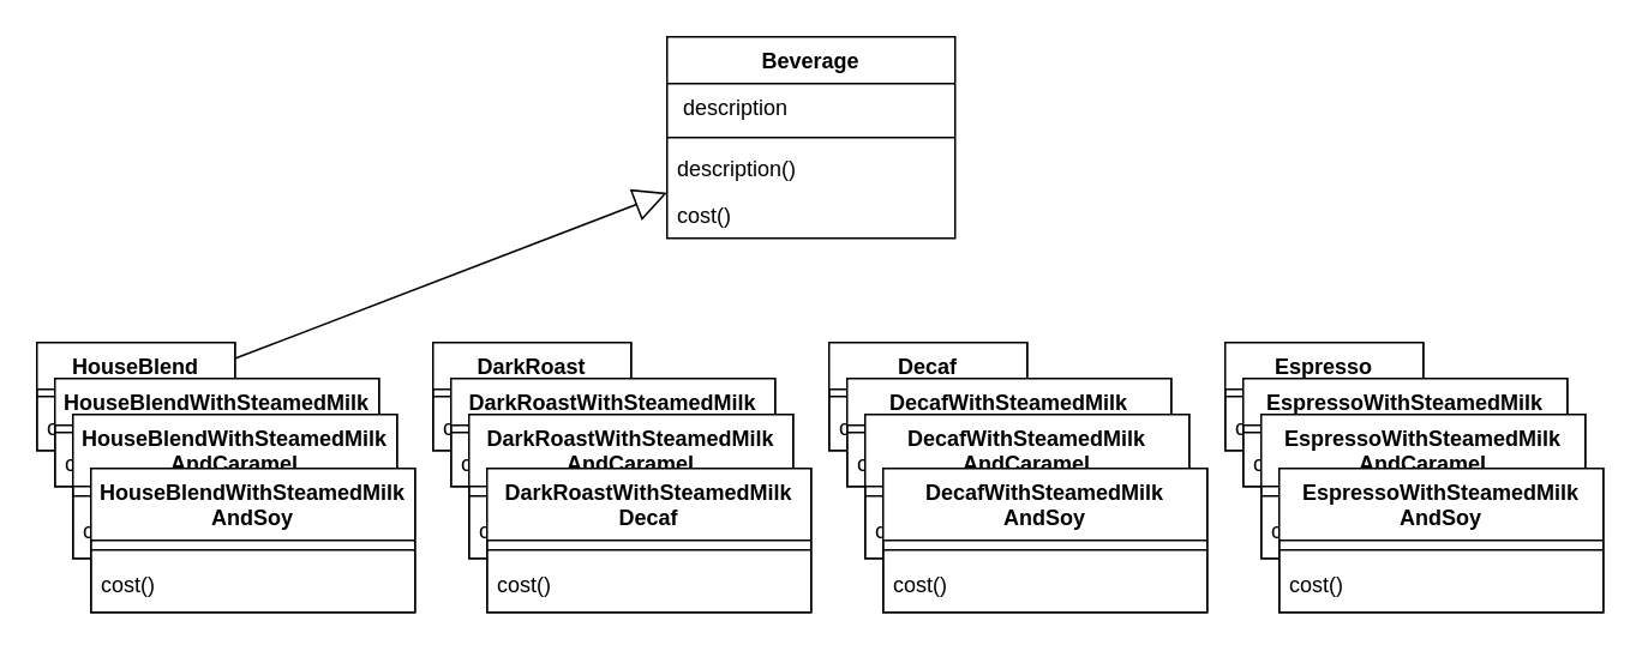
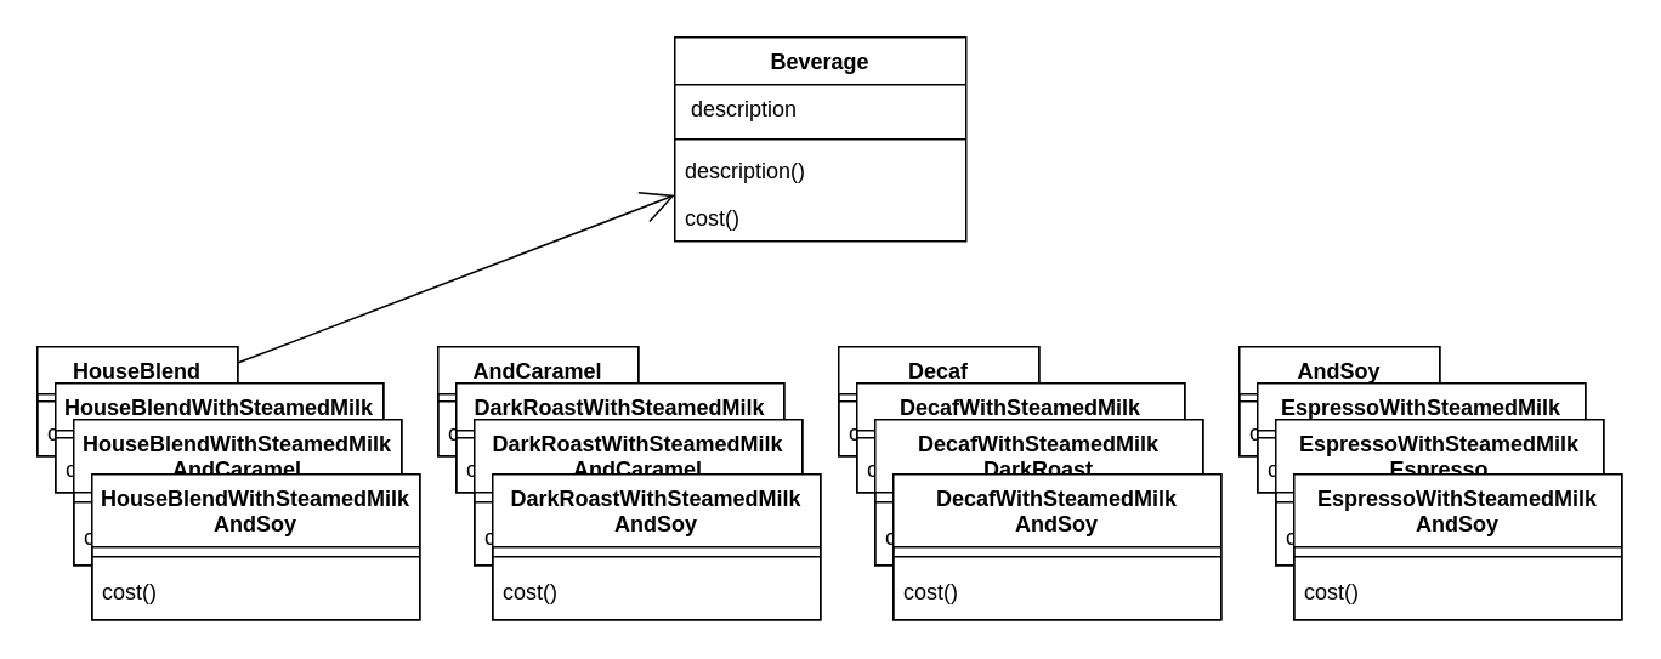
  <mxCell id="0" />
  <mxCell id="1" parent="0" />
  <mxCell id="2" value="Beverage" style="swimlane;fontStyle=1;align=center;verticalAlign=top;childLayout=stackLayout;horizontal=1;startSize=26;horizontalStack=0;resizeParent=1;resizeParentMax=0;resizeLast=0;collapsible=1;marginBottom=0;whiteSpace=wrap;html=1;" vertex="1" parent="1"><mxGeometry x="370" y="20" width="160" height="112" as="geometry" /></mxCell>
  <mxCell id="3" value="&amp;nbsp;description" style="text;strokeColor=none;fillColor=none;align=left;verticalAlign=top;spacingLeft=4;spacingRight=4;overflow=hidden;rotatable=0;points=[[0,0.5],[1,0.5]];portConstraint=eastwest;whiteSpace=wrap;html=1;" vertex="1" parent="2"><mxGeometry y="26" width="160" height="26" as="geometry" /></mxCell>
  <mxCell id="4" value="" style="line;strokeWidth=1;fillColor=none;align=left;verticalAlign=middle;spacingTop=-1;spacingLeft=3;spacingRight=3;rotatable=0;labelPosition=right;points=[];portConstraint=eastwest;strokeColor=inherit;" vertex="1" parent="2"><mxGeometry y="52" width="160" height="8" as="geometry" /></mxCell>
  <mxCell id="5" value="description()" style="text;strokeColor=none;fillColor=none;align=left;verticalAlign=top;spacingLeft=4;spacingRight=4;overflow=hidden;rotatable=0;points=[[0,0.5],[1,0.5]];portConstraint=eastwest;whiteSpace=wrap;html=1;" vertex="1" parent="2"><mxGeometry y="60" width="160" height="26" as="geometry" /></mxCell>
  <mxCell id="6" value="cost()" style="text;strokeColor=none;fillColor=none;align=left;verticalAlign=top;spacingLeft=4;spacingRight=4;overflow=hidden;rotatable=0;points=[[0,0.5],[1,0.5]];portConstraint=eastwest;whiteSpace=wrap;html=1;" vertex="1" parent="2"><mxGeometry y="86" width="160" height="26" as="geometry" /></mxCell>
- <mxCell id="7" value="" style="endArrow=block;endSize=16;endFill=0;html=1;rounded=0;" edge="1" parent="1" source="10" target="2"><mxGeometry width="160" relative="1" as="geometry"><mxPoint x="470" y="168" as="sourcePoint" /><mxPoint x="390" y="160" as="targetPoint" /></mxGeometry></mxCell>
+ <mxCell id="7" value="" style="endArrow=open;endSize=16;endFill=0;html=1;rounded=0;" edge="1" parent="1" source="10" target="2"><mxGeometry width="160" relative="1" as="geometry"><mxPoint x="470" y="168" as="sourcePoint" /><mxPoint x="390" y="160" as="targetPoint" /></mxGeometry></mxCell>
  <mxCell id="8" value="" style="group" vertex="1" connectable="0" parent="1"><mxGeometry y="190" width="110" height="60" as="geometry" x="20" /></mxCell>
  <mxCell id="9" value="" style="rounded=0;whiteSpace=wrap;html=1;" vertex="1" parent="8"><mxGeometry width="110" height="60" as="geometry" /></mxCell>
  <mxCell id="10" value="HouseBlend" style="swimlane;fontStyle=1;align=center;verticalAlign=top;childLayout=stackLayout;horizontal=1;startSize=26;horizontalStack=0;resizeParent=1;resizeParentMax=0;resizeLast=0;collapsible=1;marginBottom=0;whiteSpace=wrap;html=1;" vertex="1" parent="8"><mxGeometry width="110" height="60" as="geometry" /></mxCell>
  <mxCell id="11" value="" style="line;strokeWidth=1;fillColor=none;align=left;verticalAlign=middle;spacingTop=-1;spacingLeft=3;spacingRight=3;rotatable=0;labelPosition=right;points=[];portConstraint=eastwest;strokeColor=inherit;" vertex="1" parent="10"><mxGeometry y="26" width="110" height="8" as="geometry" /></mxCell>
  <mxCell id="12" value="cost()" style="text;strokeColor=none;fillColor=none;align=left;verticalAlign=top;spacingLeft=4;spacingRight=4;overflow=hidden;rotatable=0;points=[[0,0.5],[1,0.5]];portConstraint=eastwest;whiteSpace=wrap;html=1;" vertex="1" parent="10"><mxGeometry y="34" width="110" height="26" as="geometry" /></mxCell>
  <mxCell id="13" value="" style="group" vertex="1" connectable="0" parent="1"><mxGeometry x="240" y="190" width="110" height="60" as="geometry" /></mxCell>
  <mxCell id="14" value="" style="rounded=0;whiteSpace=wrap;html=1;" vertex="1" parent="13"><mxGeometry width="110" height="60" as="geometry" /></mxCell>
- <mxCell id="15" value="DarkRoast" style="swimlane;fontStyle=1;align=center;verticalAlign=top;childLayout=stackLayout;horizontal=1;startSize=26;horizontalStack=0;resizeParent=1;resizeParentMax=0;resizeLast=0;collapsible=1;marginBottom=0;whiteSpace=wrap;html=1;" vertex="1" parent="13"><mxGeometry width="110" height="60" as="geometry" /></mxCell>
+ <mxCell id="15" value="AndCaramel" style="swimlane;fontStyle=1;align=center;verticalAlign=top;childLayout=stackLayout;horizontal=1;startSize=26;horizontalStack=0;resizeParent=1;resizeParentMax=0;resizeLast=0;collapsible=1;marginBottom=0;whiteSpace=wrap;html=1;" vertex="1" parent="13"><mxGeometry width="110" height="60" as="geometry" /></mxCell>
  <mxCell id="16" value="" style="line;strokeWidth=1;fillColor=none;align=left;verticalAlign=middle;spacingTop=-1;spacingLeft=3;spacingRight=3;rotatable=0;labelPosition=right;points=[];portConstraint=eastwest;strokeColor=inherit;" vertex="1" parent="15"><mxGeometry y="26" width="110" height="8" as="geometry" /></mxCell>
  <mxCell id="17" value="cost()" style="text;strokeColor=none;fillColor=none;align=left;verticalAlign=top;spacingLeft=4;spacingRight=4;overflow=hidden;rotatable=0;points=[[0,0.5],[1,0.5]];portConstraint=eastwest;whiteSpace=wrap;html=1;" vertex="1" parent="15"><mxGeometry y="34" width="110" height="26" as="geometry" /></mxCell>
  <mxCell id="18" value="" style="group" vertex="1" connectable="0" parent="1"><mxGeometry x="460" y="190" width="110" height="60" as="geometry" /></mxCell>
  <mxCell id="19" value="" style="rounded=0;whiteSpace=wrap;html=1;" vertex="1" parent="18"><mxGeometry width="110" height="60" as="geometry" /></mxCell>
  <mxCell id="20" value="Decaf" style="swimlane;fontStyle=1;align=center;verticalAlign=top;childLayout=stackLayout;horizontal=1;startSize=26;horizontalStack=0;resizeParent=1;resizeParentMax=0;resizeLast=0;collapsible=1;marginBottom=0;whiteSpace=wrap;html=1;" vertex="1" parent="18"><mxGeometry width="110" height="60" as="geometry" /></mxCell>
  <mxCell id="21" value="" style="line;strokeWidth=1;fillColor=none;align=left;verticalAlign=middle;spacingTop=-1;spacingLeft=3;spacingRight=3;rotatable=0;labelPosition=right;points=[];portConstraint=eastwest;strokeColor=inherit;" vertex="1" parent="20"><mxGeometry y="26" width="110" height="8" as="geometry" /></mxCell>
  <mxCell id="22" value="cost()" style="text;strokeColor=none;fillColor=none;align=left;verticalAlign=top;spacingLeft=4;spacingRight=4;overflow=hidden;rotatable=0;points=[[0,0.5],[1,0.5]];portConstraint=eastwest;whiteSpace=wrap;html=1;" vertex="1" parent="20"><mxGeometry y="34" width="110" height="26" as="geometry" /></mxCell>
  <mxCell id="23" value="" style="group" vertex="1" connectable="0" parent="1"><mxGeometry x="680" y="190" width="110" height="60" as="geometry" /></mxCell>
  <mxCell id="24" value="" style="rounded=0;whiteSpace=wrap;html=1;" vertex="1" parent="23"><mxGeometry width="110" height="60" as="geometry" /></mxCell>
- <mxCell id="25" value="Espresso" style="swimlane;fontStyle=1;align=center;verticalAlign=top;childLayout=stackLayout;horizontal=1;startSize=26;horizontalStack=0;resizeParent=1;resizeParentMax=0;resizeLast=0;collapsible=1;marginBottom=0;whiteSpace=wrap;html=1;" vertex="1" parent="23"><mxGeometry width="110" height="60" as="geometry" /></mxCell>
+ <mxCell id="25" value="AndSoy" style="swimlane;fontStyle=1;align=center;verticalAlign=top;childLayout=stackLayout;horizontal=1;startSize=26;horizontalStack=0;resizeParent=1;resizeParentMax=0;resizeLast=0;collapsible=1;marginBottom=0;whiteSpace=wrap;html=1;" vertex="1" parent="23"><mxGeometry width="110" height="60" as="geometry" /></mxCell>
  <mxCell id="26" value="" style="line;strokeWidth=1;fillColor=none;align=left;verticalAlign=middle;spacingTop=-1;spacingLeft=3;spacingRight=3;rotatable=0;labelPosition=right;points=[];portConstraint=eastwest;strokeColor=inherit;" vertex="1" parent="25"><mxGeometry y="26" width="110" height="8" as="geometry" /></mxCell>
  <mxCell id="27" value="cost()" style="text;strokeColor=none;fillColor=none;align=left;verticalAlign=top;spacingLeft=4;spacingRight=4;overflow=hidden;rotatable=0;points=[[0,0.5],[1,0.5]];portConstraint=eastwest;whiteSpace=wrap;html=1;" vertex="1" parent="25"><mxGeometry y="34" width="110" height="26" as="geometry" /></mxCell>
  <mxCell id="28" value="" style="group" vertex="1" connectable="0" parent="1"><mxGeometry x="30" y="210" width="180" height="60" as="geometry" /></mxCell>
  <mxCell id="29" value="" style="rounded=0;whiteSpace=wrap;html=1;" vertex="1" parent="28"><mxGeometry width="180" height="60" as="geometry" /></mxCell>
  <mxCell id="30" value="HouseBlendWithSteamedMilk" style="swimlane;fontStyle=1;align=center;verticalAlign=top;childLayout=stackLayout;horizontal=1;startSize=26;horizontalStack=0;resizeParent=1;resizeParentMax=0;resizeLast=0;collapsible=1;marginBottom=0;whiteSpace=wrap;html=1;" vertex="1" parent="28"><mxGeometry width="180" height="60" as="geometry" /></mxCell>
  <mxCell id="31" value="" style="line;strokeWidth=1;fillColor=none;align=left;verticalAlign=middle;spacingTop=-1;spacingLeft=3;spacingRight=3;rotatable=0;labelPosition=right;points=[];portConstraint=eastwest;strokeColor=inherit;" vertex="1" parent="30"><mxGeometry y="26" width="180" height="8" as="geometry" /></mxCell>
  <mxCell id="32" value="cost()" style="text;strokeColor=none;fillColor=none;align=left;verticalAlign=top;spacingLeft=4;spacingRight=4;overflow=hidden;rotatable=0;points=[[0,0.5],[1,0.5]];portConstraint=eastwest;whiteSpace=wrap;html=1;" vertex="1" parent="30"><mxGeometry y="34" width="180" height="26" as="geometry" /></mxCell>
  <mxCell id="33" value="" style="group" vertex="1" connectable="0" parent="1"><mxGeometry x="40" y="230" width="180" height="80" as="geometry" /></mxCell>
  <mxCell id="34" value="" style="rounded=0;whiteSpace=wrap;html=1;" vertex="1" parent="33"><mxGeometry width="180" height="80" as="geometry" /></mxCell>
  <mxCell id="35" value="HouseBlendWithSteamedMilk&lt;br&gt;AndCaramel" style="swimlane;fontStyle=1;align=center;verticalAlign=top;childLayout=stackLayout;horizontal=1;startSize=40;horizontalStack=0;resizeParent=1;resizeParentMax=0;resizeLast=0;collapsible=1;marginBottom=0;whiteSpace=wrap;html=1;" vertex="1" parent="33"><mxGeometry width="180" height="79.997" as="geometry" /></mxCell>
  <mxCell id="36" value="" style="line;strokeWidth=1;fillColor=none;align=left;verticalAlign=middle;spacingTop=-1;spacingLeft=3;spacingRight=3;rotatable=0;labelPosition=right;points=[];portConstraint=eastwest;strokeColor=inherit;" vertex="1" parent="35"><mxGeometry y="40" width="180" height="10.667" as="geometry" /></mxCell>
  <mxCell id="37" value="cost()" style="text;strokeColor=none;fillColor=none;align=left;verticalAlign=top;spacingLeft=4;spacingRight=4;overflow=hidden;rotatable=0;points=[[0,0.5],[1,0.5]];portConstraint=eastwest;whiteSpace=wrap;html=1;" vertex="1" parent="35"><mxGeometry y="50.667" width="180" height="29.33" as="geometry" /></mxCell>
  <mxCell id="38" value="" style="group" vertex="1" connectable="0" parent="1"><mxGeometry x="50" y="260" width="180" height="80" as="geometry" /></mxCell>
  <mxCell id="39" value="" style="rounded=0;whiteSpace=wrap;html=1;" vertex="1" parent="38"><mxGeometry width="180" height="80" as="geometry" /></mxCell>
  <mxCell id="40" value="HouseBlendWithSteamedMilk&lt;br&gt;AndSoy" style="swimlane;fontStyle=1;align=center;verticalAlign=top;childLayout=stackLayout;horizontal=1;startSize=40;horizontalStack=0;resizeParent=1;resizeParentMax=0;resizeLast=0;collapsible=1;marginBottom=0;whiteSpace=wrap;html=1;" vertex="1" parent="38"><mxGeometry width="180" height="79.997" as="geometry" /></mxCell>
  <mxCell id="41" value="" style="line;strokeWidth=1;fillColor=none;align=left;verticalAlign=middle;spacingTop=-1;spacingLeft=3;spacingRight=3;rotatable=0;labelPosition=right;points=[];portConstraint=eastwest;strokeColor=inherit;" vertex="1" parent="40"><mxGeometry y="40" width="180" height="10.667" as="geometry" /></mxCell>
  <mxCell id="42" value="cost()" style="text;strokeColor=none;fillColor=none;align=left;verticalAlign=top;spacingLeft=4;spacingRight=4;overflow=hidden;rotatable=0;points=[[0,0.5],[1,0.5]];portConstraint=eastwest;whiteSpace=wrap;html=1;" vertex="1" parent="40"><mxGeometry y="50.667" width="180" height="29.33" as="geometry" /></mxCell>
  <mxCell id="43" value="" style="group" vertex="1" connectable="0" parent="1"><mxGeometry x="250" y="210" width="180" height="60" as="geometry" /></mxCell>
  <mxCell id="44" value="" style="rounded=0;whiteSpace=wrap;html=1;" vertex="1" parent="43"><mxGeometry width="180" height="60" as="geometry" /></mxCell>
  <mxCell id="45" value="DarkRoastWithSteamedMilk" style="swimlane;fontStyle=1;align=center;verticalAlign=top;childLayout=stackLayout;horizontal=1;startSize=26;horizontalStack=0;resizeParent=1;resizeParentMax=0;resizeLast=0;collapsible=1;marginBottom=0;whiteSpace=wrap;html=1;" vertex="1" parent="43"><mxGeometry width="180" height="60" as="geometry" /></mxCell>
  <mxCell id="46" value="" style="line;strokeWidth=1;fillColor=none;align=left;verticalAlign=middle;spacingTop=-1;spacingLeft=3;spacingRight=3;rotatable=0;labelPosition=right;points=[];portConstraint=eastwest;strokeColor=inherit;" vertex="1" parent="45"><mxGeometry y="26" width="180" height="8" as="geometry" /></mxCell>
  <mxCell id="47" value="cost()" style="text;strokeColor=none;fillColor=none;align=left;verticalAlign=top;spacingLeft=4;spacingRight=4;overflow=hidden;rotatable=0;points=[[0,0.5],[1,0.5]];portConstraint=eastwest;whiteSpace=wrap;html=1;" vertex="1" parent="45"><mxGeometry y="34" width="180" height="26" as="geometry" /></mxCell>
  <mxCell id="48" value="" style="group" vertex="1" connectable="0" parent="1"><mxGeometry x="260" y="230" width="180" height="80" as="geometry" /></mxCell>
  <mxCell id="49" value="" style="rounded=0;whiteSpace=wrap;html=1;" vertex="1" parent="48"><mxGeometry width="180" height="80" as="geometry" /></mxCell>
  <mxCell id="50" value="DarkRoastWithSteamedMilk&lt;br&gt;AndCaramel" style="swimlane;fontStyle=1;align=center;verticalAlign=top;childLayout=stackLayout;horizontal=1;startSize=40;horizontalStack=0;resizeParent=1;resizeParentMax=0;resizeLast=0;collapsible=1;marginBottom=0;whiteSpace=wrap;html=1;" vertex="1" parent="48"><mxGeometry width="180" height="79.997" as="geometry" /></mxCell>
  <mxCell id="51" value="" style="line;strokeWidth=1;fillColor=none;align=left;verticalAlign=middle;spacingTop=-1;spacingLeft=3;spacingRight=3;rotatable=0;labelPosition=right;points=[];portConstraint=eastwest;strokeColor=inherit;" vertex="1" parent="50"><mxGeometry y="40" width="180" height="10.667" as="geometry" /></mxCell>
  <mxCell id="52" value="cost()" style="text;strokeColor=none;fillColor=none;align=left;verticalAlign=top;spacingLeft=4;spacingRight=4;overflow=hidden;rotatable=0;points=[[0,0.5],[1,0.5]];portConstraint=eastwest;whiteSpace=wrap;html=1;" vertex="1" parent="50"><mxGeometry y="50.667" width="180" height="29.33" as="geometry" /></mxCell>
  <mxCell id="53" value="" style="group" vertex="1" connectable="0" parent="1"><mxGeometry x="270" y="260" width="180" height="80" as="geometry" /></mxCell>
  <mxCell id="54" value="" style="rounded=0;whiteSpace=wrap;html=1;" vertex="1" parent="53"><mxGeometry width="180" height="80" as="geometry" /></mxCell>
- <mxCell id="55" value="DarkRoastWithSteamedMilk&lt;br&gt;Decaf" style="swimlane;fontStyle=1;align=center;verticalAlign=top;childLayout=stackLayout;horizontal=1;startSize=40;horizontalStack=0;resizeParent=1;resizeParentMax=0;resizeLast=0;collapsible=1;marginBottom=0;whiteSpace=wrap;html=1;" vertex="1" parent="53"><mxGeometry width="180" height="79.997" as="geometry" /></mxCell>
+ <mxCell id="55" value="DarkRoastWithSteamedMilk&lt;br&gt;AndSoy" style="swimlane;fontStyle=1;align=center;verticalAlign=top;childLayout=stackLayout;horizontal=1;startSize=40;horizontalStack=0;resizeParent=1;resizeParentMax=0;resizeLast=0;collapsible=1;marginBottom=0;whiteSpace=wrap;html=1;" vertex="1" parent="53"><mxGeometry width="180" height="79.997" as="geometry" /></mxCell>
  <mxCell id="56" value="" style="line;strokeWidth=1;fillColor=none;align=left;verticalAlign=middle;spacingTop=-1;spacingLeft=3;spacingRight=3;rotatable=0;labelPosition=right;points=[];portConstraint=eastwest;strokeColor=inherit;" vertex="1" parent="55"><mxGeometry y="40" width="180" height="10.667" as="geometry" /></mxCell>
  <mxCell id="57" value="cost()" style="text;strokeColor=none;fillColor=none;align=left;verticalAlign=top;spacingLeft=4;spacingRight=4;overflow=hidden;rotatable=0;points=[[0,0.5],[1,0.5]];portConstraint=eastwest;whiteSpace=wrap;html=1;" vertex="1" parent="55"><mxGeometry y="50.667" width="180" height="29.33" as="geometry" /></mxCell>
  <mxCell id="58" value="" style="group" vertex="1" connectable="0" parent="1"><mxGeometry x="470" y="210" width="180" height="60" as="geometry" /></mxCell>
  <mxCell id="59" value="" style="rounded=0;whiteSpace=wrap;html=1;" vertex="1" parent="58"><mxGeometry width="180" height="60" as="geometry" /></mxCell>
  <mxCell id="60" value="DecafWithSteamedMilk" style="swimlane;fontStyle=1;align=center;verticalAlign=top;childLayout=stackLayout;horizontal=1;startSize=26;horizontalStack=0;resizeParent=1;resizeParentMax=0;resizeLast=0;collapsible=1;marginBottom=0;whiteSpace=wrap;html=1;" vertex="1" parent="58"><mxGeometry width="180" height="60" as="geometry" /></mxCell>
  <mxCell id="61" value="" style="line;strokeWidth=1;fillColor=none;align=left;verticalAlign=middle;spacingTop=-1;spacingLeft=3;spacingRight=3;rotatable=0;labelPosition=right;points=[];portConstraint=eastwest;strokeColor=inherit;" vertex="1" parent="60"><mxGeometry y="26" width="180" height="8" as="geometry" /></mxCell>
  <mxCell id="62" value="cost()" style="text;strokeColor=none;fillColor=none;align=left;verticalAlign=top;spacingLeft=4;spacingRight=4;overflow=hidden;rotatable=0;points=[[0,0.5],[1,0.5]];portConstraint=eastwest;whiteSpace=wrap;html=1;" vertex="1" parent="60"><mxGeometry y="34" width="180" height="26" as="geometry" /></mxCell>
  <mxCell id="63" value="" style="group" vertex="1" connectable="0" parent="1"><mxGeometry x="480" y="230" width="180" height="80" as="geometry" /></mxCell>
  <mxCell id="64" value="" style="rounded=0;whiteSpace=wrap;html=1;" vertex="1" parent="63"><mxGeometry width="180" height="80" as="geometry" /></mxCell>
- <mxCell id="65" value="DecafWithSteamedMilk&lt;br&gt;AndCaramel" style="swimlane;fontStyle=1;align=center;verticalAlign=top;childLayout=stackLayout;horizontal=1;startSize=40;horizontalStack=0;resizeParent=1;resizeParentMax=0;resizeLast=0;collapsible=1;marginBottom=0;whiteSpace=wrap;html=1;" vertex="1" parent="63"><mxGeometry width="180" height="79.997" as="geometry" /></mxCell>
+ <mxCell id="65" value="DecafWithSteamedMilk&lt;br&gt;DarkRoast" style="swimlane;fontStyle=1;align=center;verticalAlign=top;childLayout=stackLayout;horizontal=1;startSize=40;horizontalStack=0;resizeParent=1;resizeParentMax=0;resizeLast=0;collapsible=1;marginBottom=0;whiteSpace=wrap;html=1;" vertex="1" parent="63"><mxGeometry width="180" height="79.997" as="geometry" /></mxCell>
  <mxCell id="66" value="" style="line;strokeWidth=1;fillColor=none;align=left;verticalAlign=middle;spacingTop=-1;spacingLeft=3;spacingRight=3;rotatable=0;labelPosition=right;points=[];portConstraint=eastwest;strokeColor=inherit;" vertex="1" parent="65"><mxGeometry y="40" width="180" height="10.667" as="geometry" /></mxCell>
  <mxCell id="67" value="cost()" style="text;strokeColor=none;fillColor=none;align=left;verticalAlign=top;spacingLeft=4;spacingRight=4;overflow=hidden;rotatable=0;points=[[0,0.5],[1,0.5]];portConstraint=eastwest;whiteSpace=wrap;html=1;" vertex="1" parent="65"><mxGeometry y="50.667" width="180" height="29.33" as="geometry" /></mxCell>
  <mxCell id="68" value="" style="group" vertex="1" connectable="0" parent="1"><mxGeometry x="490" y="260" width="180" height="80" as="geometry" /></mxCell>
  <mxCell id="69" value="" style="rounded=0;whiteSpace=wrap;html=1;" vertex="1" parent="68"><mxGeometry width="180" height="80" as="geometry" /></mxCell>
  <mxCell id="70" value="DecafWithSteamedMilk&lt;br&gt;AndSoy" style="swimlane;fontStyle=1;align=center;verticalAlign=top;childLayout=stackLayout;horizontal=1;startSize=40;horizontalStack=0;resizeParent=1;resizeParentMax=0;resizeLast=0;collapsible=1;marginBottom=0;whiteSpace=wrap;html=1;" vertex="1" parent="68"><mxGeometry width="180" height="79.997" as="geometry" /></mxCell>
  <mxCell id="71" value="" style="line;strokeWidth=1;fillColor=none;align=left;verticalAlign=middle;spacingTop=-1;spacingLeft=3;spacingRight=3;rotatable=0;labelPosition=right;points=[];portConstraint=eastwest;strokeColor=inherit;" vertex="1" parent="70"><mxGeometry y="40" width="180" height="10.667" as="geometry" /></mxCell>
  <mxCell id="72" value="cost()" style="text;strokeColor=none;fillColor=none;align=left;verticalAlign=top;spacingLeft=4;spacingRight=4;overflow=hidden;rotatable=0;points=[[0,0.5],[1,0.5]];portConstraint=eastwest;whiteSpace=wrap;html=1;" vertex="1" parent="70"><mxGeometry y="50.667" width="180" height="29.33" as="geometry" /></mxCell>
  <mxCell id="73" value="" style="group" vertex="1" connectable="0" parent="1"><mxGeometry x="690" y="210" width="180" height="60" as="geometry" /></mxCell>
  <mxCell id="74" value="" style="rounded=0;whiteSpace=wrap;html=1;" vertex="1" parent="73"><mxGeometry width="180" height="60" as="geometry" /></mxCell>
  <mxCell id="75" value="EspressoWithSteamedMilk" style="swimlane;fontStyle=1;align=center;verticalAlign=top;childLayout=stackLayout;horizontal=1;startSize=26;horizontalStack=0;resizeParent=1;resizeParentMax=0;resizeLast=0;collapsible=1;marginBottom=0;whiteSpace=wrap;html=1;" vertex="1" parent="73"><mxGeometry width="180" height="60" as="geometry" /></mxCell>
  <mxCell id="76" value="" style="line;strokeWidth=1;fillColor=none;align=left;verticalAlign=middle;spacingTop=-1;spacingLeft=3;spacingRight=3;rotatable=0;labelPosition=right;points=[];portConstraint=eastwest;strokeColor=inherit;" vertex="1" parent="75"><mxGeometry y="26" width="180" height="8" as="geometry" /></mxCell>
  <mxCell id="77" value="cost()" style="text;strokeColor=none;fillColor=none;align=left;verticalAlign=top;spacingLeft=4;spacingRight=4;overflow=hidden;rotatable=0;points=[[0,0.5],[1,0.5]];portConstraint=eastwest;whiteSpace=wrap;html=1;" vertex="1" parent="75"><mxGeometry y="34" width="180" height="26" as="geometry" /></mxCell>
  <mxCell id="78" value="" style="group" vertex="1" connectable="0" parent="1"><mxGeometry x="700" y="230" width="180" height="80" as="geometry" /></mxCell>
  <mxCell id="79" value="" style="rounded=0;whiteSpace=wrap;html=1;" vertex="1" parent="78"><mxGeometry width="180" height="80" as="geometry" /></mxCell>
- <mxCell id="80" value="EspressoWithSteamedMilk&lt;br&gt;AndCaramel" style="swimlane;fontStyle=1;align=center;verticalAlign=top;childLayout=stackLayout;horizontal=1;startSize=40;horizontalStack=0;resizeParent=1;resizeParentMax=0;resizeLast=0;collapsible=1;marginBottom=0;whiteSpace=wrap;html=1;" vertex="1" parent="78"><mxGeometry width="180" height="79.997" as="geometry" /></mxCell>
+ <mxCell id="80" value="EspressoWithSteamedMilk&lt;br&gt;Espresso" style="swimlane;fontStyle=1;align=center;verticalAlign=top;childLayout=stackLayout;horizontal=1;startSize=40;horizontalStack=0;resizeParent=1;resizeParentMax=0;resizeLast=0;collapsible=1;marginBottom=0;whiteSpace=wrap;html=1;" vertex="1" parent="78"><mxGeometry width="180" height="79.997" as="geometry" /></mxCell>
  <mxCell id="81" value="" style="line;strokeWidth=1;fillColor=none;align=left;verticalAlign=middle;spacingTop=-1;spacingLeft=3;spacingRight=3;rotatable=0;labelPosition=right;points=[];portConstraint=eastwest;strokeColor=inherit;" vertex="1" parent="80"><mxGeometry y="40" width="180" height="10.667" as="geometry" /></mxCell>
  <mxCell id="82" value="cost()" style="text;strokeColor=none;fillColor=none;align=left;verticalAlign=top;spacingLeft=4;spacingRight=4;overflow=hidden;rotatable=0;points=[[0,0.5],[1,0.5]];portConstraint=eastwest;whiteSpace=wrap;html=1;" vertex="1" parent="80"><mxGeometry y="50.667" width="180" height="29.33" as="geometry" /></mxCell>
  <mxCell id="83" value="" style="group" vertex="1" connectable="0" parent="1"><mxGeometry x="710" y="260" width="180" height="80" as="geometry" /></mxCell>
  <mxCell id="84" value="" style="rounded=0;whiteSpace=wrap;html=1;" vertex="1" parent="83"><mxGeometry width="180" height="80" as="geometry" /></mxCell>
  <mxCell id="85" value="EspressoWithSteamedMilk&lt;br&gt;AndSoy" style="swimlane;fontStyle=1;align=center;verticalAlign=top;childLayout=stackLayout;horizontal=1;startSize=40;horizontalStack=0;resizeParent=1;resizeParentMax=0;resizeLast=0;collapsible=1;marginBottom=0;whiteSpace=wrap;html=1;" vertex="1" parent="83"><mxGeometry width="180" height="79.997" as="geometry" /></mxCell>
  <mxCell id="86" value="" style="line;strokeWidth=1;fillColor=none;align=left;verticalAlign=middle;spacingTop=-1;spacingLeft=3;spacingRight=3;rotatable=0;labelPosition=right;points=[];portConstraint=eastwest;strokeColor=inherit;" vertex="1" parent="85"><mxGeometry y="40" width="180" height="10.667" as="geometry" /></mxCell>
  <mxCell id="87" value="cost()" style="text;strokeColor=none;fillColor=none;align=left;verticalAlign=top;spacingLeft=4;spacingRight=4;overflow=hidden;rotatable=0;points=[[0,0.5],[1,0.5]];portConstraint=eastwest;whiteSpace=wrap;html=1;" vertex="1" parent="85"><mxGeometry y="50.667" width="180" height="29.33" as="geometry" /></mxCell>
